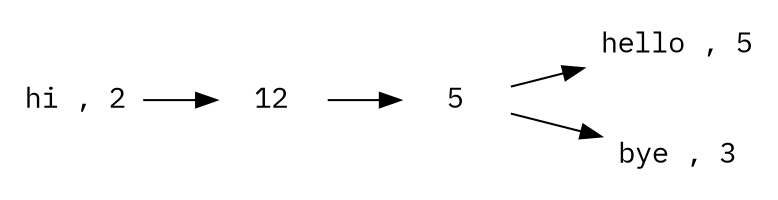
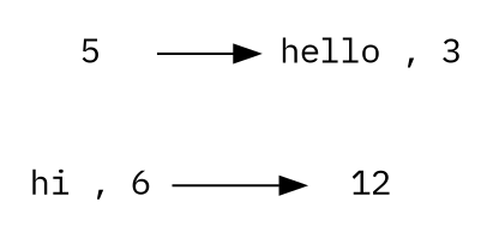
  digraph {
    fontname="IBM Plex Mono"
    rankdir=LR
    node [fontname="IBM Plex Mono" shape=plaintext]
    edge [fontname="IBM Plex Mono"]
    n1 [label=12]
    n2 [label=5]
-   n3 [label="hi , 2"]
-   n4 [label="hello , 5"]
-   n5 [label="bye , 3"]
-   n1 -> n2
+   n3 [label="hi , 6"]
+   n4 [label="hello , 3"]
    n2 -> n4
-   n2 -> n5
    n3 -> n1
  }
